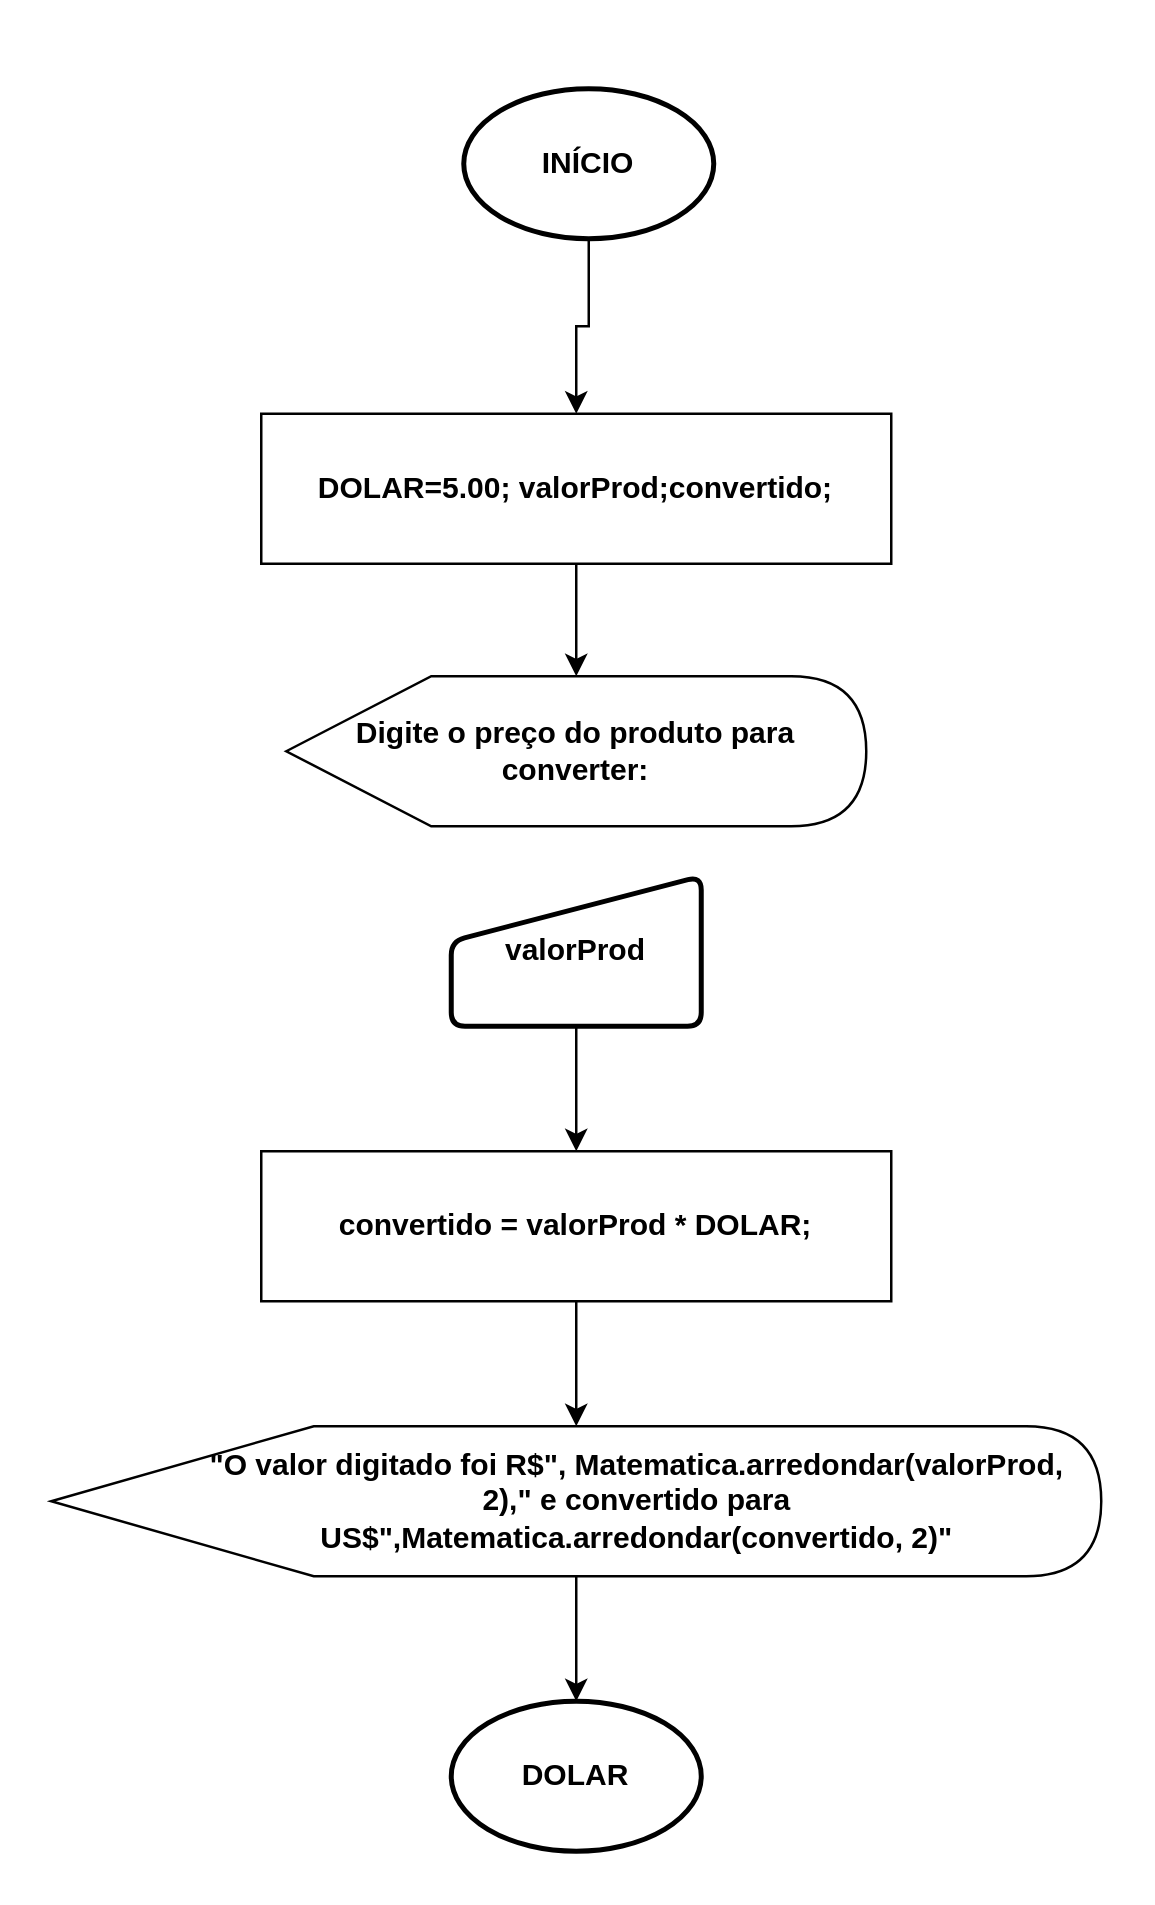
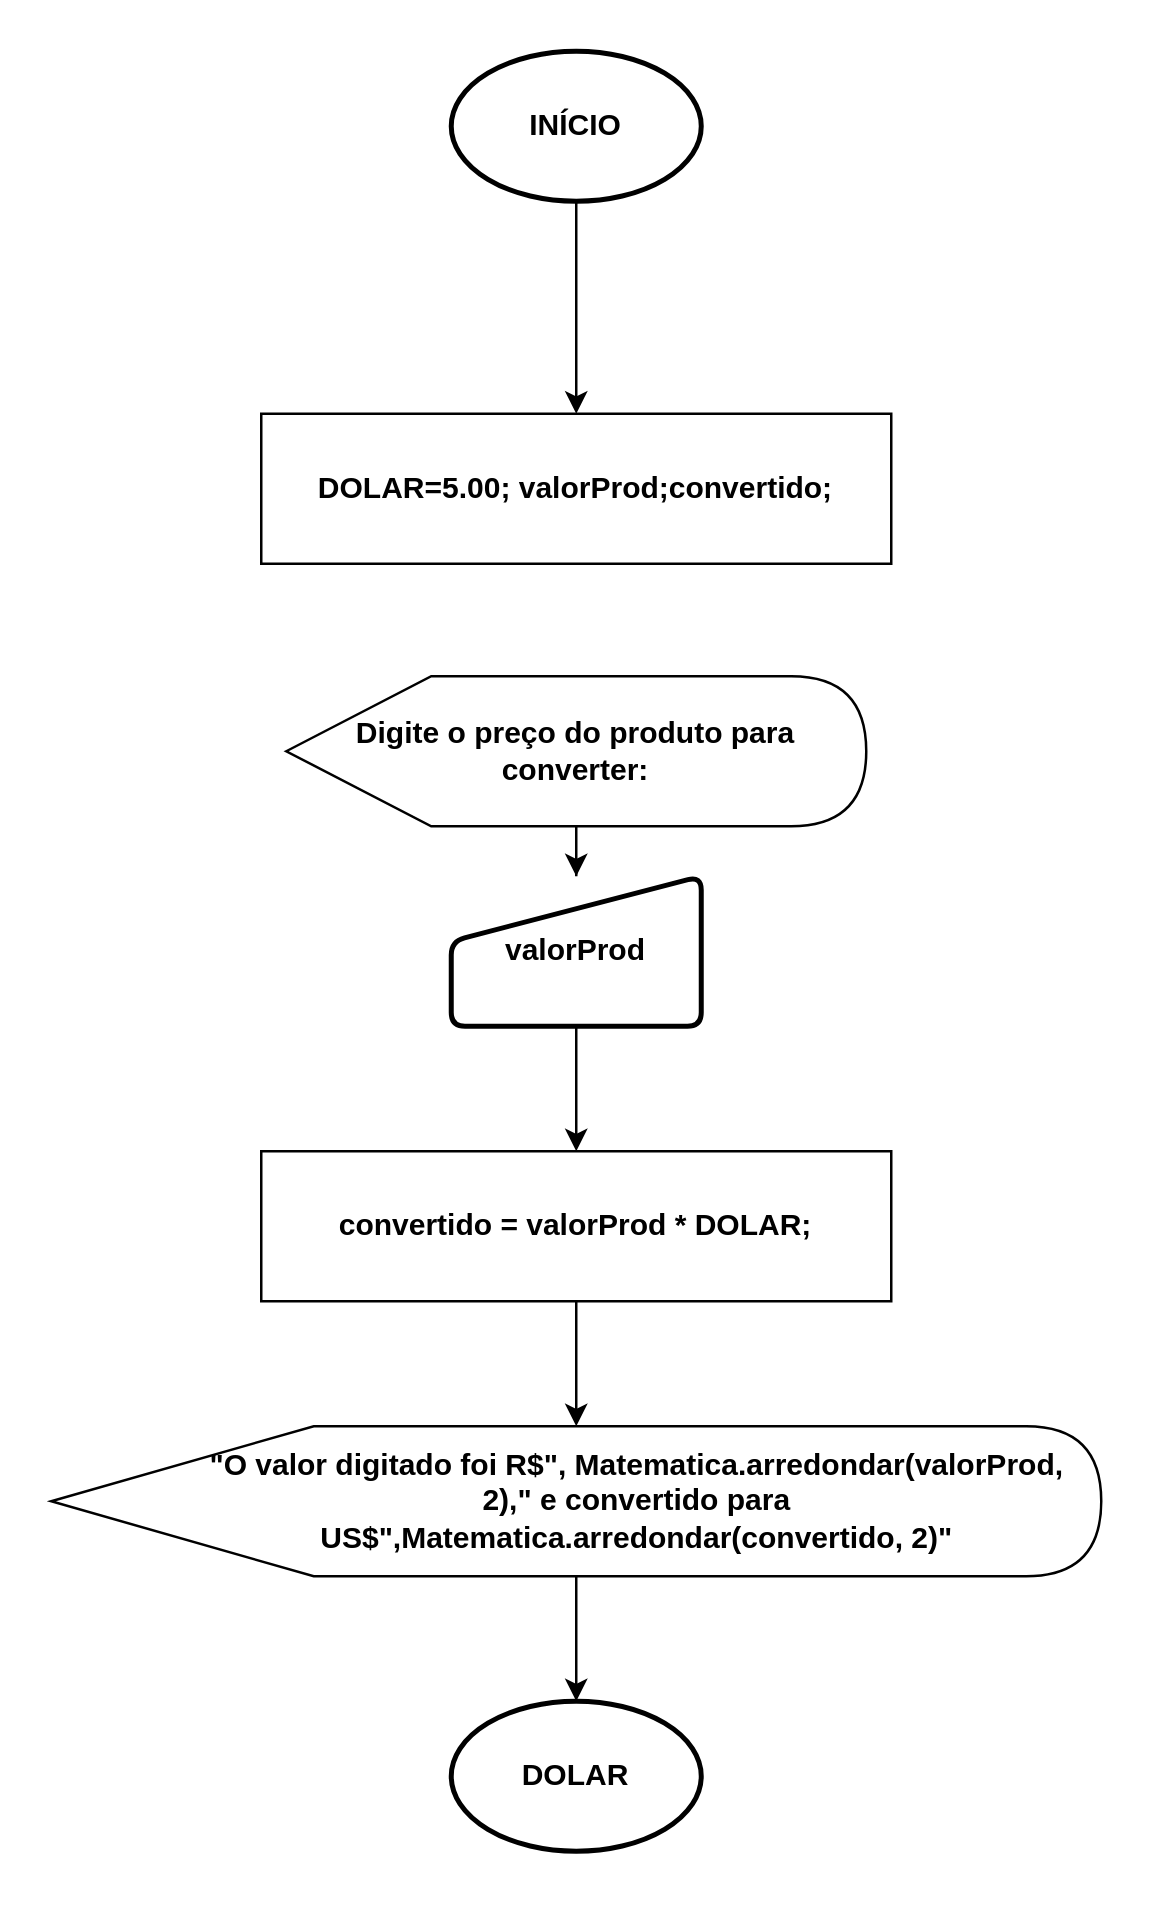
  <mxCell id="0" />
  <mxCell id="1" parent="0" />
  <mxCell id="2" style="edgeStyle=orthogonalEdgeStyle;rounded=0;orthogonalLoop=1;jettySize=auto;html=1;" edge="1" parent="1" source="3" target="5"><mxGeometry relative="1" as="geometry" /></mxCell>
- <mxCell id="3" value="INÍCIO" style="strokeWidth=2;html=1;shape=mxgraph.flowchart.start_1;whiteSpace=wrap;fontStyle=1" vertex="1" parent="1"><mxGeometry x="185" y="35" width="100" height="60" as="geometry" /></mxCell>
- <mxCell id="4" value="" style="edgeStyle=orthogonalEdgeStyle;rounded=0;orthogonalLoop=1;jettySize=auto;html=1;" edge="1" parent="1" source="5" target="7"><mxGeometry relative="1" as="geometry" /></mxCell>
+ <mxCell id="3" value="INÍCIO" style="strokeWidth=2;html=1;shape=mxgraph.flowchart.start_1;whiteSpace=wrap;fontStyle=1" vertex="1" parent="1"><mxGeometry x="180" y="20" width="100" height="60" as="geometry" /></mxCell>
  <mxCell id="5" value="DOLAR=5.00; valorProd;convertido;" style="rounded=0;whiteSpace=wrap;html=1;fontStyle=1" vertex="1" parent="1"><mxGeometry x="104" y="165" width="252" height="60" as="geometry" /></mxCell>
+ <mxCell id="6" value="" style="edgeStyle=orthogonalEdgeStyle;rounded=0;orthogonalLoop=1;jettySize=auto;html=1;" edge="1" parent="1" source="7" target="9"><mxGeometry relative="1" as="geometry" /></mxCell>
  <mxCell id="7" value="Digite o preço do produto para converter:" style="shape=display;whiteSpace=wrap;html=1;fontStyle=1" vertex="1" parent="1"><mxGeometry x="114" y="270" width="232" height="60" as="geometry" /></mxCell>
  <mxCell id="8" value="" style="edgeStyle=orthogonalEdgeStyle;rounded=0;orthogonalLoop=1;jettySize=auto;html=1;" edge="1" parent="1" source="9" target="12"><mxGeometry relative="1" as="geometry" /></mxCell>
  <mxCell id="9" value="valorProd" style="html=1;strokeWidth=2;shape=manualInput;whiteSpace=wrap;rounded=1;size=26;arcSize=11;fontStyle=1" vertex="1" parent="1"><mxGeometry x="180" y="350" width="100" height="60" as="geometry" /></mxCell>
  <mxCell id="10" value="" style="edgeStyle=orthogonalEdgeStyle;rounded=0;orthogonalLoop=1;jettySize=auto;html=1;" edge="1" parent="1"><mxGeometry relative="1" as="geometry"><mxPoint x="230" y="520" as="sourcePoint" /></mxGeometry></mxCell>
  <mxCell id="11" value="" style="edgeStyle=orthogonalEdgeStyle;rounded=0;orthogonalLoop=1;jettySize=auto;html=1;" edge="1" parent="1" source="12" target="14"><mxGeometry relative="1" as="geometry" /></mxCell>
  <mxCell id="12" value="convertido = valorProd * DOLAR;" style="rounded=0;whiteSpace=wrap;html=1;fontStyle=1" vertex="1" parent="1"><mxGeometry x="104" y="460" width="252" height="60" as="geometry" /></mxCell>
  <mxCell id="13" value="" style="edgeStyle=orthogonalEdgeStyle;rounded=0;orthogonalLoop=1;jettySize=auto;html=1;" edge="1" parent="1" source="14" target="15"><mxGeometry relative="1" as="geometry" /></mxCell>
  <mxCell id="14" value="&quot;O valor digitado foi R$&quot;, Matematica.arredondar(valorProd, 2),&quot; e convertido para US$&quot;,Matematica.arredondar(convertido, 2)&quot;" style="shape=display;whiteSpace=wrap;html=1;fontStyle=1;align=center;spacing=2;spacingRight=11;spacingLeft=60;" vertex="1" parent="1"><mxGeometry x="20" y="570" width="420" height="60" as="geometry" /></mxCell>
  <mxCell id="15" value="DOLAR" style="strokeWidth=2;html=1;shape=mxgraph.flowchart.start_1;whiteSpace=wrap;fontStyle=1" vertex="1" parent="1"><mxGeometry x="180" y="680" width="100" height="60" as="geometry" /></mxCell>
